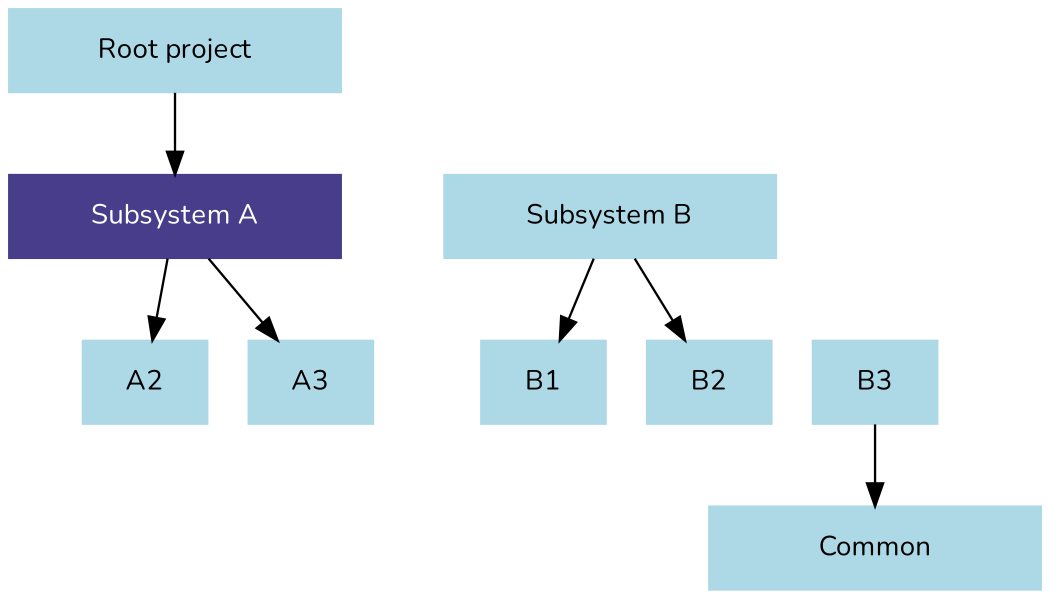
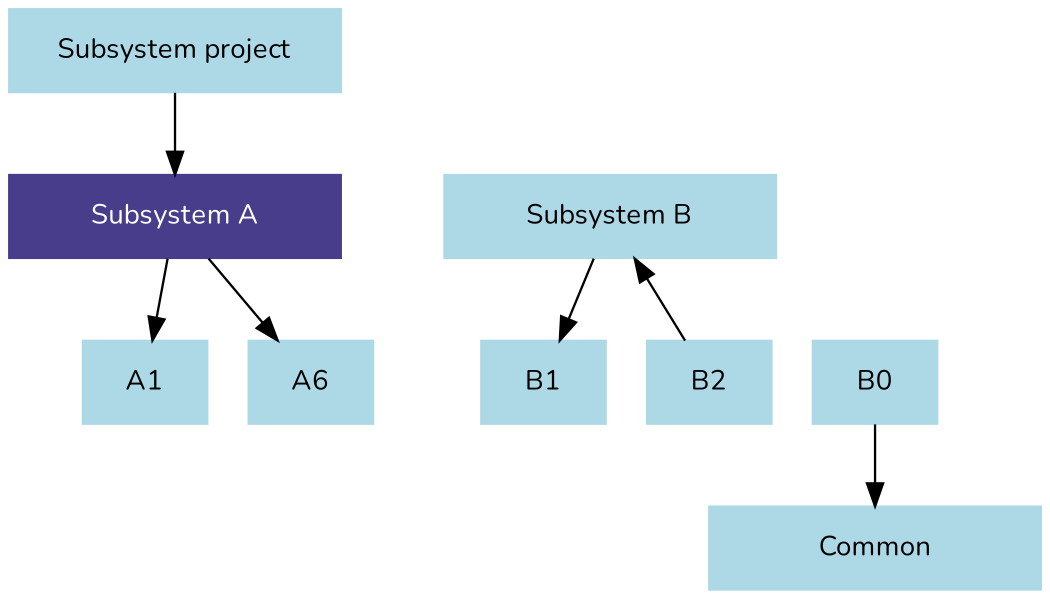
  digraph {
    compound=true
    fontname=Nunito
    node [color=lightblue fontcolor=black fontname=Nunito fontsize=12 shape=box style=filled]
    edge [fontname=Nunito]
-   n1 [label="Root project" width=2.0]
+   n1 [label="Subsystem project" width=2.0]
    n2 [color=darkslateblue fontcolor=white label="Subsystem A" width=2.0]
    n3 [label="Subsystem B" width=2.0]
-   n4 [label=A2]
-   n5 [label=A3]
+   n4 [label=A1]
+   n5 [label=A6]
    n6 [label=B1]
    n7 [label=B2]
-   n8 [label=B3]
+   n8 [label=B0]
    n9 [label=Common width=2.0]
    subgraph sub_1 {
      rank=same
      n1
    }
    subgraph sub_2 {
      rank=same
      n2
      n3
    }
    subgraph sub_3 {
      rank=same
      n4
      n5
      n6
      n7
      n8
    }
    n1 -> n2
    n2 -> n4
    n2 -> n5
    n3 -> n6
-   n3 -> n7
+   n7 -> n3
    n8 -> n9
  }
